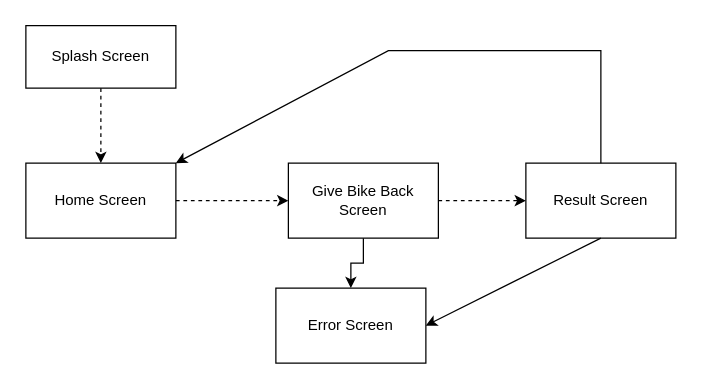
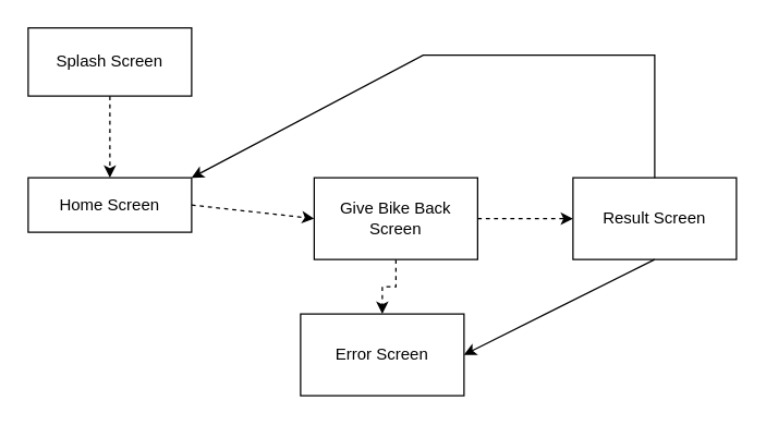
  <mxCell id="0" />
  <mxCell id="1" parent="0" />
  <mxCell id="2" value="Splash Screen" style="rounded=0;whiteSpace=wrap;html=1;fillColor=default;strokeColor=default;fontColor=default;" vertex="1" parent="1"><mxGeometry x="20" y="20" width="120" height="50" as="geometry" /></mxCell>
- <mxCell id="3" value="Home Screen" style="rounded=0;whiteSpace=wrap;html=1;fillColor=default;strokeColor=default;fontColor=default;" vertex="1" parent="1"><mxGeometry x="20" y="130" width="120" height="60" as="geometry" /></mxCell>
- <mxCell id="4" value="" style="edgeStyle=orthogonalEdgeStyle;rounded=0;orthogonalLoop=1;jettySize=auto;html=1;labelBackgroundColor=default;fontColor=default;strokeColor=default;" edge="1" parent="1" source="5" target="8"><mxGeometry relative="1" as="geometry" /></mxCell>
+ <mxCell id="3" value="Home Screen" style="rounded=0;whiteSpace=wrap;html=1;fillColor=default;strokeColor=default;fontColor=default;" vertex="1" parent="1"><mxGeometry x="20" y="130" width="120" height="40" as="geometry" /></mxCell>
+ <mxCell id="4" value="" style="edgeStyle=orthogonalEdgeStyle;rounded=0;orthogonalLoop=1;jettySize=auto;html=1;labelBackgroundColor=default;fontColor=default;strokeColor=default;dashed=1;" edge="1" parent="1" source="5" target="8"><mxGeometry relative="1" as="geometry" /></mxCell>
  <mxCell id="5" value="Give Bike Back Screen" style="rounded=0;whiteSpace=wrap;html=1;fontColor=default;strokeColor=default;fillColor=default;" vertex="1" parent="1"><mxGeometry x="230" y="130" width="120" height="60" as="geometry" /></mxCell>
  <mxCell id="6" value="Result Screen" style="rounded=0;whiteSpace=wrap;html=1;fontColor=default;strokeColor=default;fillColor=default;" vertex="1" parent="1"><mxGeometry x="420" y="130" width="120" height="60" as="geometry" /></mxCell>
  <mxCell id="7" value="" style="endArrow=classic;html=1;rounded=0;fontColor=default;exitX=0.5;exitY=1;exitDx=0;exitDy=0;strokeColor=default;labelBackgroundColor=default;entryX=0.5;entryY=0;entryDx=0;entryDy=0;dashed=1;" edge="1" parent="1" source="2" target="3"><mxGeometry width="50" height="50" relative="1" as="geometry"><mxPoint x="300" y="220" as="sourcePoint" /><mxPoint x="350" y="170" as="targetPoint" /></mxGeometry></mxCell>
  <mxCell id="8" value="Error Screen" style="rounded=0;whiteSpace=wrap;html=1;fontColor=default;strokeColor=default;fillColor=default;" vertex="1" parent="1"><mxGeometry x="220" y="230" width="120" height="60" as="geometry" /></mxCell>
  <mxCell id="9" value="" style="endArrow=classic;html=1;rounded=0;dashed=1;labelBackgroundColor=default;fontColor=default;strokeColor=default;exitX=1;exitY=0.5;exitDx=0;exitDy=0;entryX=0;entryY=0.5;entryDx=0;entryDy=0;" edge="1" parent="1" source="3" target="5"><mxGeometry width="50" height="50" relative="1" as="geometry"><mxPoint x="300" y="220" as="sourcePoint" /><mxPoint x="350" y="170" as="targetPoint" /></mxGeometry></mxCell>
  <mxCell id="10" value="" style="endArrow=classic;html=1;rounded=0;dashed=1;labelBackgroundColor=default;fontColor=default;strokeColor=default;exitX=1;exitY=0.5;exitDx=0;exitDy=0;" edge="1" parent="1" source="5"><mxGeometry width="50" height="50" relative="1" as="geometry"><mxPoint x="300" y="210" as="sourcePoint" /><mxPoint x="350" y="160" as="targetPoint" /><Array as="points"><mxPoint x="350" y="160" /></Array></mxGeometry></mxCell>
  <mxCell id="11" value="" style="endArrow=classic;html=1;rounded=0;dashed=1;labelBackgroundColor=default;fontColor=default;strokeColor=default;entryX=0;entryY=0.5;entryDx=0;entryDy=0;exitX=1;exitY=0.5;exitDx=0;exitDy=0;" edge="1" parent="1" source="5" target="6"><mxGeometry width="50" height="50" relative="1" as="geometry"><mxPoint x="300" y="210" as="sourcePoint" /><mxPoint x="350" y="160" as="targetPoint" /></mxGeometry></mxCell>
  <mxCell id="12" value="" style="endArrow=classic;html=1;rounded=0;dashed=0;labelBackgroundColor=default;fontColor=default;strokeColor=default;entryX=1;entryY=0;entryDx=0;entryDy=0;exitX=0.5;exitY=0;exitDx=0;exitDy=0;" edge="1" parent="1" source="6" target="3"><mxGeometry width="50" height="50" relative="1" as="geometry"><mxPoint x="300" y="210" as="sourcePoint" /><mxPoint x="350" y="160" as="targetPoint" /><Array as="points"><mxPoint x="480" y="40" /><mxPoint x="310" y="40" /></Array></mxGeometry></mxCell>
  <mxCell id="13" value="" style="endArrow=classic;html=1;rounded=0;labelBackgroundColor=default;fontColor=default;strokeColor=default;entryX=1;entryY=0.5;entryDx=0;entryDy=0;exitX=0.5;exitY=1;exitDx=0;exitDy=0;" edge="1" parent="1" source="6" target="8"><mxGeometry width="50" height="50" relative="1" as="geometry"><mxPoint x="300" y="210" as="sourcePoint" /><mxPoint x="350" y="160" as="targetPoint" /></mxGeometry></mxCell>
